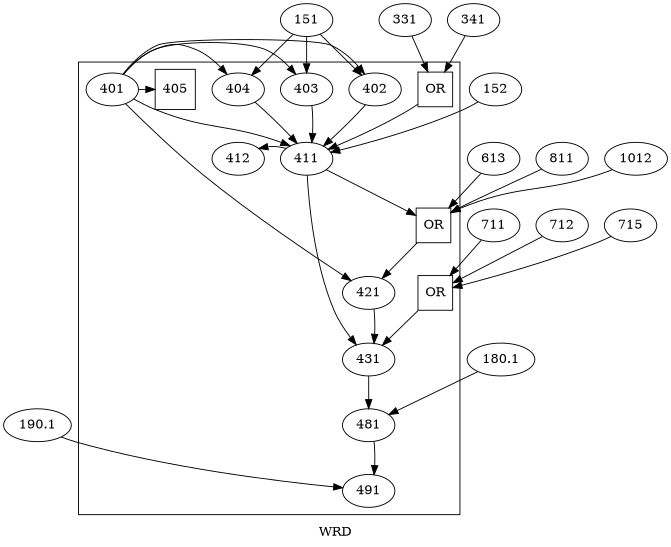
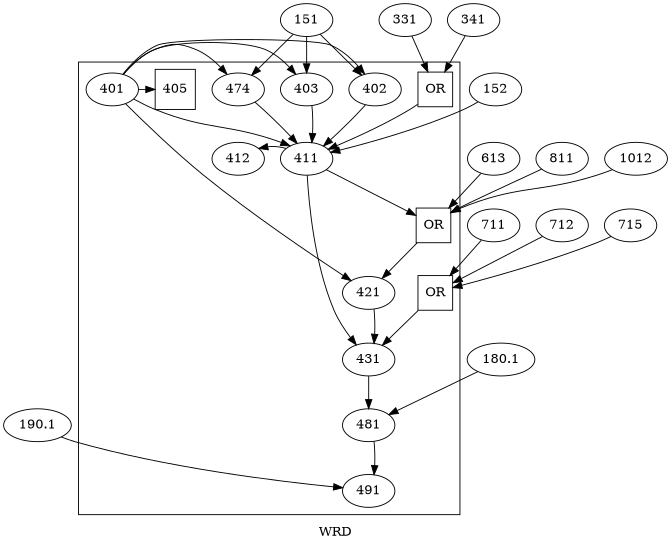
  digraph {
    label=WRD
    403
-   404
+   404 [label=474]
    401
    402
    405 [shape=square]
    411
    412
    421
    431
    481
    491
    n12 [label=OR shape=square]
    n13 [label=OR shape=square]
    n14 [label=OR shape=square]
    151
    152
    331
    341
    613
    811
    n21 [label=1012]
    711
    712
    715
    180.1
    190.1
    subgraph cluster_1 {
      label=""
      n12
      n13
      n14
      subgraph sub_2 {
        label=""
        rank=same
        403
        404
        401
        402
        405
      }
      subgraph sub_3 {
        label=""
        rank=same
        411
        412
      }
      subgraph sub_4 {
        label=""
        rank=same
        421
      }
      subgraph sub_5 {
        label=""
        rank=same
        431
      }
      subgraph sub_6 {
        label=""
        rank=same
        481
      }
      subgraph sub_7 {
        label=""
        rank=same
        491
      }
    }
    403 -> 404 [style=invis]
    403 -> 411 [style=invis]
    403 -> 411
    403 -> 412 [style=invis]
    404 -> 411 [style=invis]
    404 -> 411
    404 -> 412 [style=invis]
    401 -> 403
    401 -> 404
    401 -> 402 [style=invis]
    401 -> 402
    401 -> 405
    401 -> 411 [style=invis]
    401 -> 411
    401 -> 412 [style=invis]
    401 -> 421
    402 -> 411 [style=invis]
    402 -> 411
    402 -> 412 [style=invis]
    405 -> 411 [style=invis]
    405 -> 412 [style=invis]
    411 -> 412 [style=invis]
    411 -> 412
    411 -> 431
    411 -> n13
    421 -> 431 [style=invis]
    421 -> 431
    431 -> 481
    481 -> 491 [style=invis]
    481 -> 491
    n12 -> 411
    n13 -> 421
    n14 -> 431
    151 -> 403
    151 -> 404
    151 -> 402
    152 -> 411
    331 -> n12
    341 -> n12
    613 -> n13
    811 -> n13
    n21 -> n13
    711 -> n14
    712 -> n14
    715 -> n14
    180.1 -> 481
    190.1 -> 491
  }
